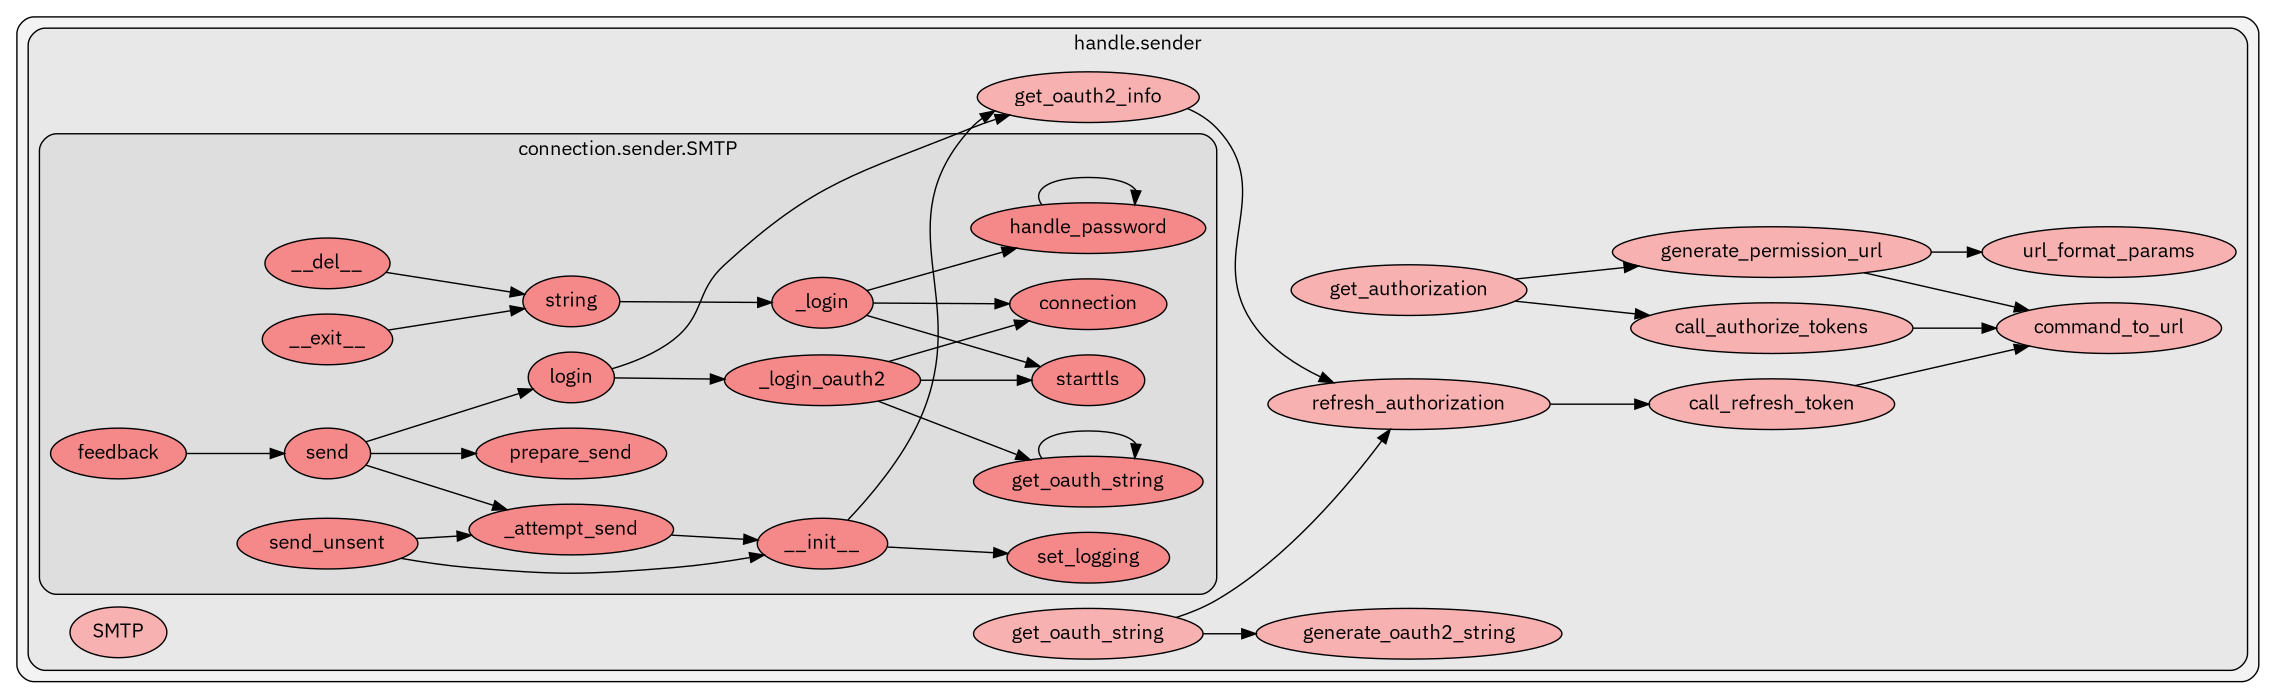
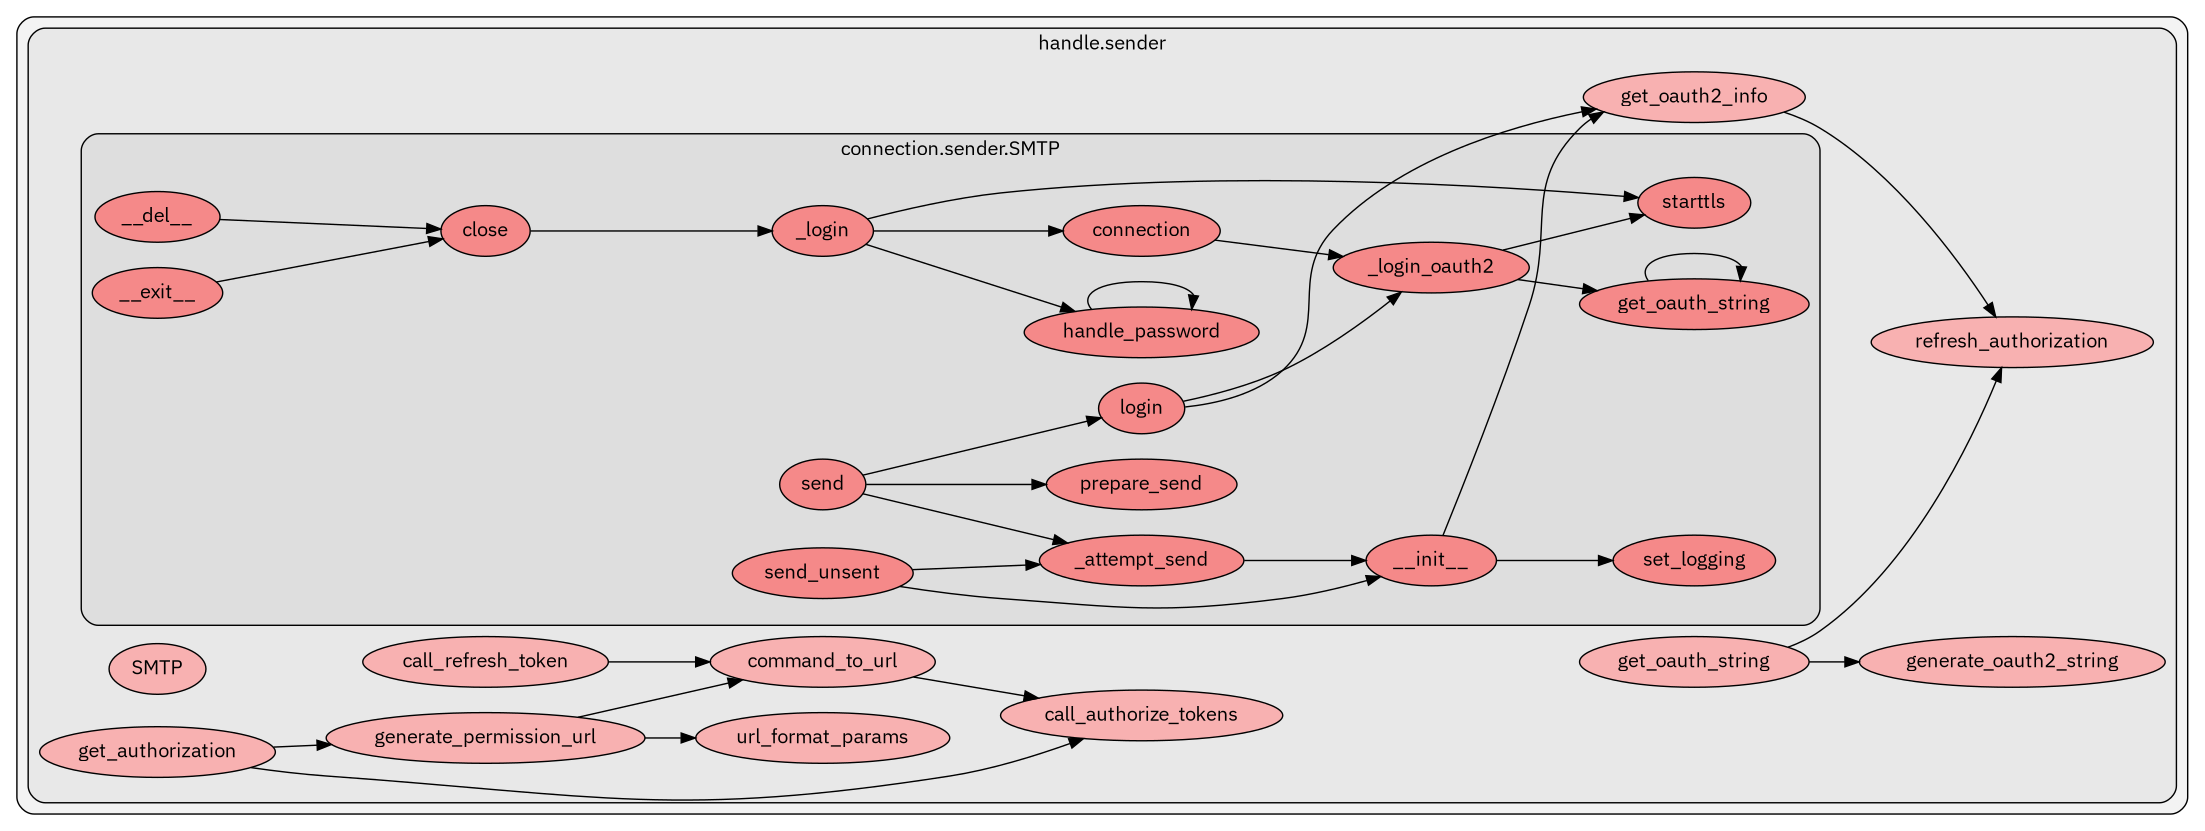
  digraph {
    clusterrank=local
    fontname="IBM Plex Sans"
    rankdir=LR
    node [fillcolor="#ff6565b2" fontcolor="#000000" fontname="IBM Plex Sans" group=0 style=filled]
    edge [color="#000000" fontname="IBM Plex Sans" style=solid]
    n1 [label=__del__]
    n2 [label=__exit__]
    n3 [label=__init__]
    n4 [label=_attempt_send]
    n5 [label=_login]
    n6 [label=_login_oauth2]
-   n7 [label=string]
+   n7 [label=close]
    n8 [label=connection]
-   n9 [label=feedback]
    n10 [label=get_oauth_string]
    n11 [label=handle_password]
    n12 [label=login]
    n13 [label=prepare_send]
    n14 [label=send]
    n15 [label=send_unsent]
    n16 [label=set_logging]
    n17 [label=starttls]
    n18 [fillcolor="#ff9999b2" label=SMTP]
    n19 [fillcolor="#ff9999b2" label=call_authorize_tokens]
    n20 [fillcolor="#ff9999b2" label=call_refresh_token]
    n21 [fillcolor="#ff9999b2" label=command_to_url]
    n22 [fillcolor="#ff9999b2" label=generate_oauth2_string]
    n23 [fillcolor="#ff9999b2" label=generate_permission_url]
    n24 [fillcolor="#ff9999b2" label=get_authorization]
    n25 [fillcolor="#ff9999b2" label=get_oauth2_info]
    n26 [fillcolor="#ff9999b2" label=get_oauth_string]
    n27 [fillcolor="#ff9999b2" label=refresh_authorization]
    n28 [fillcolor="#ff9999b2" label=url_format_params]
    subgraph cluster_1 {
      fillcolor="#80808018"
      style="filled,rounded"
      subgraph cluster_2 {
        fillcolor="#80808018"
        label="handle.sender"
        style="filled,rounded"
        n18
        n19
        n20
        n21
        n22
        n23
        n24
        n25
        n26
        n27
        n28
        subgraph cluster_3 {
          fillcolor="#80808018"
          label="connection.sender.SMTP"
          style="filled,rounded"
          n1
          n2
          n3
          n4
          n5
          n6
          n7
          n8
-         n9
          n10
          n11
          n12
          n13
          n14
          n15
          n16
          n17
        }
      }
    }
    n1 -> n7
    n2 -> n7
    n3 -> n16
    n3 -> n25
    n4 -> n3
    n5 -> n8
    n5 -> n11
    n5 -> n17
-   n6 -> n8
+   n8 -> n6
    n6 -> n10
    n6 -> n17
    n7 -> n5
-   n9 -> n14
    n10 -> n10
    n11 -> n11
    n12 -> n6
    n12 -> n25
    n14 -> n4
    n14 -> n12
    n14 -> n13
    n15 -> n3
    n15 -> n4
-   n19 -> n21
+   n21 -> n19
    n20 -> n21
    n23 -> n21
    n23 -> n28
    n24 -> n19
    n24 -> n23
    n25 -> n27
    n26 -> n22
    n26 -> n27
-   n27 -> n20
  }
